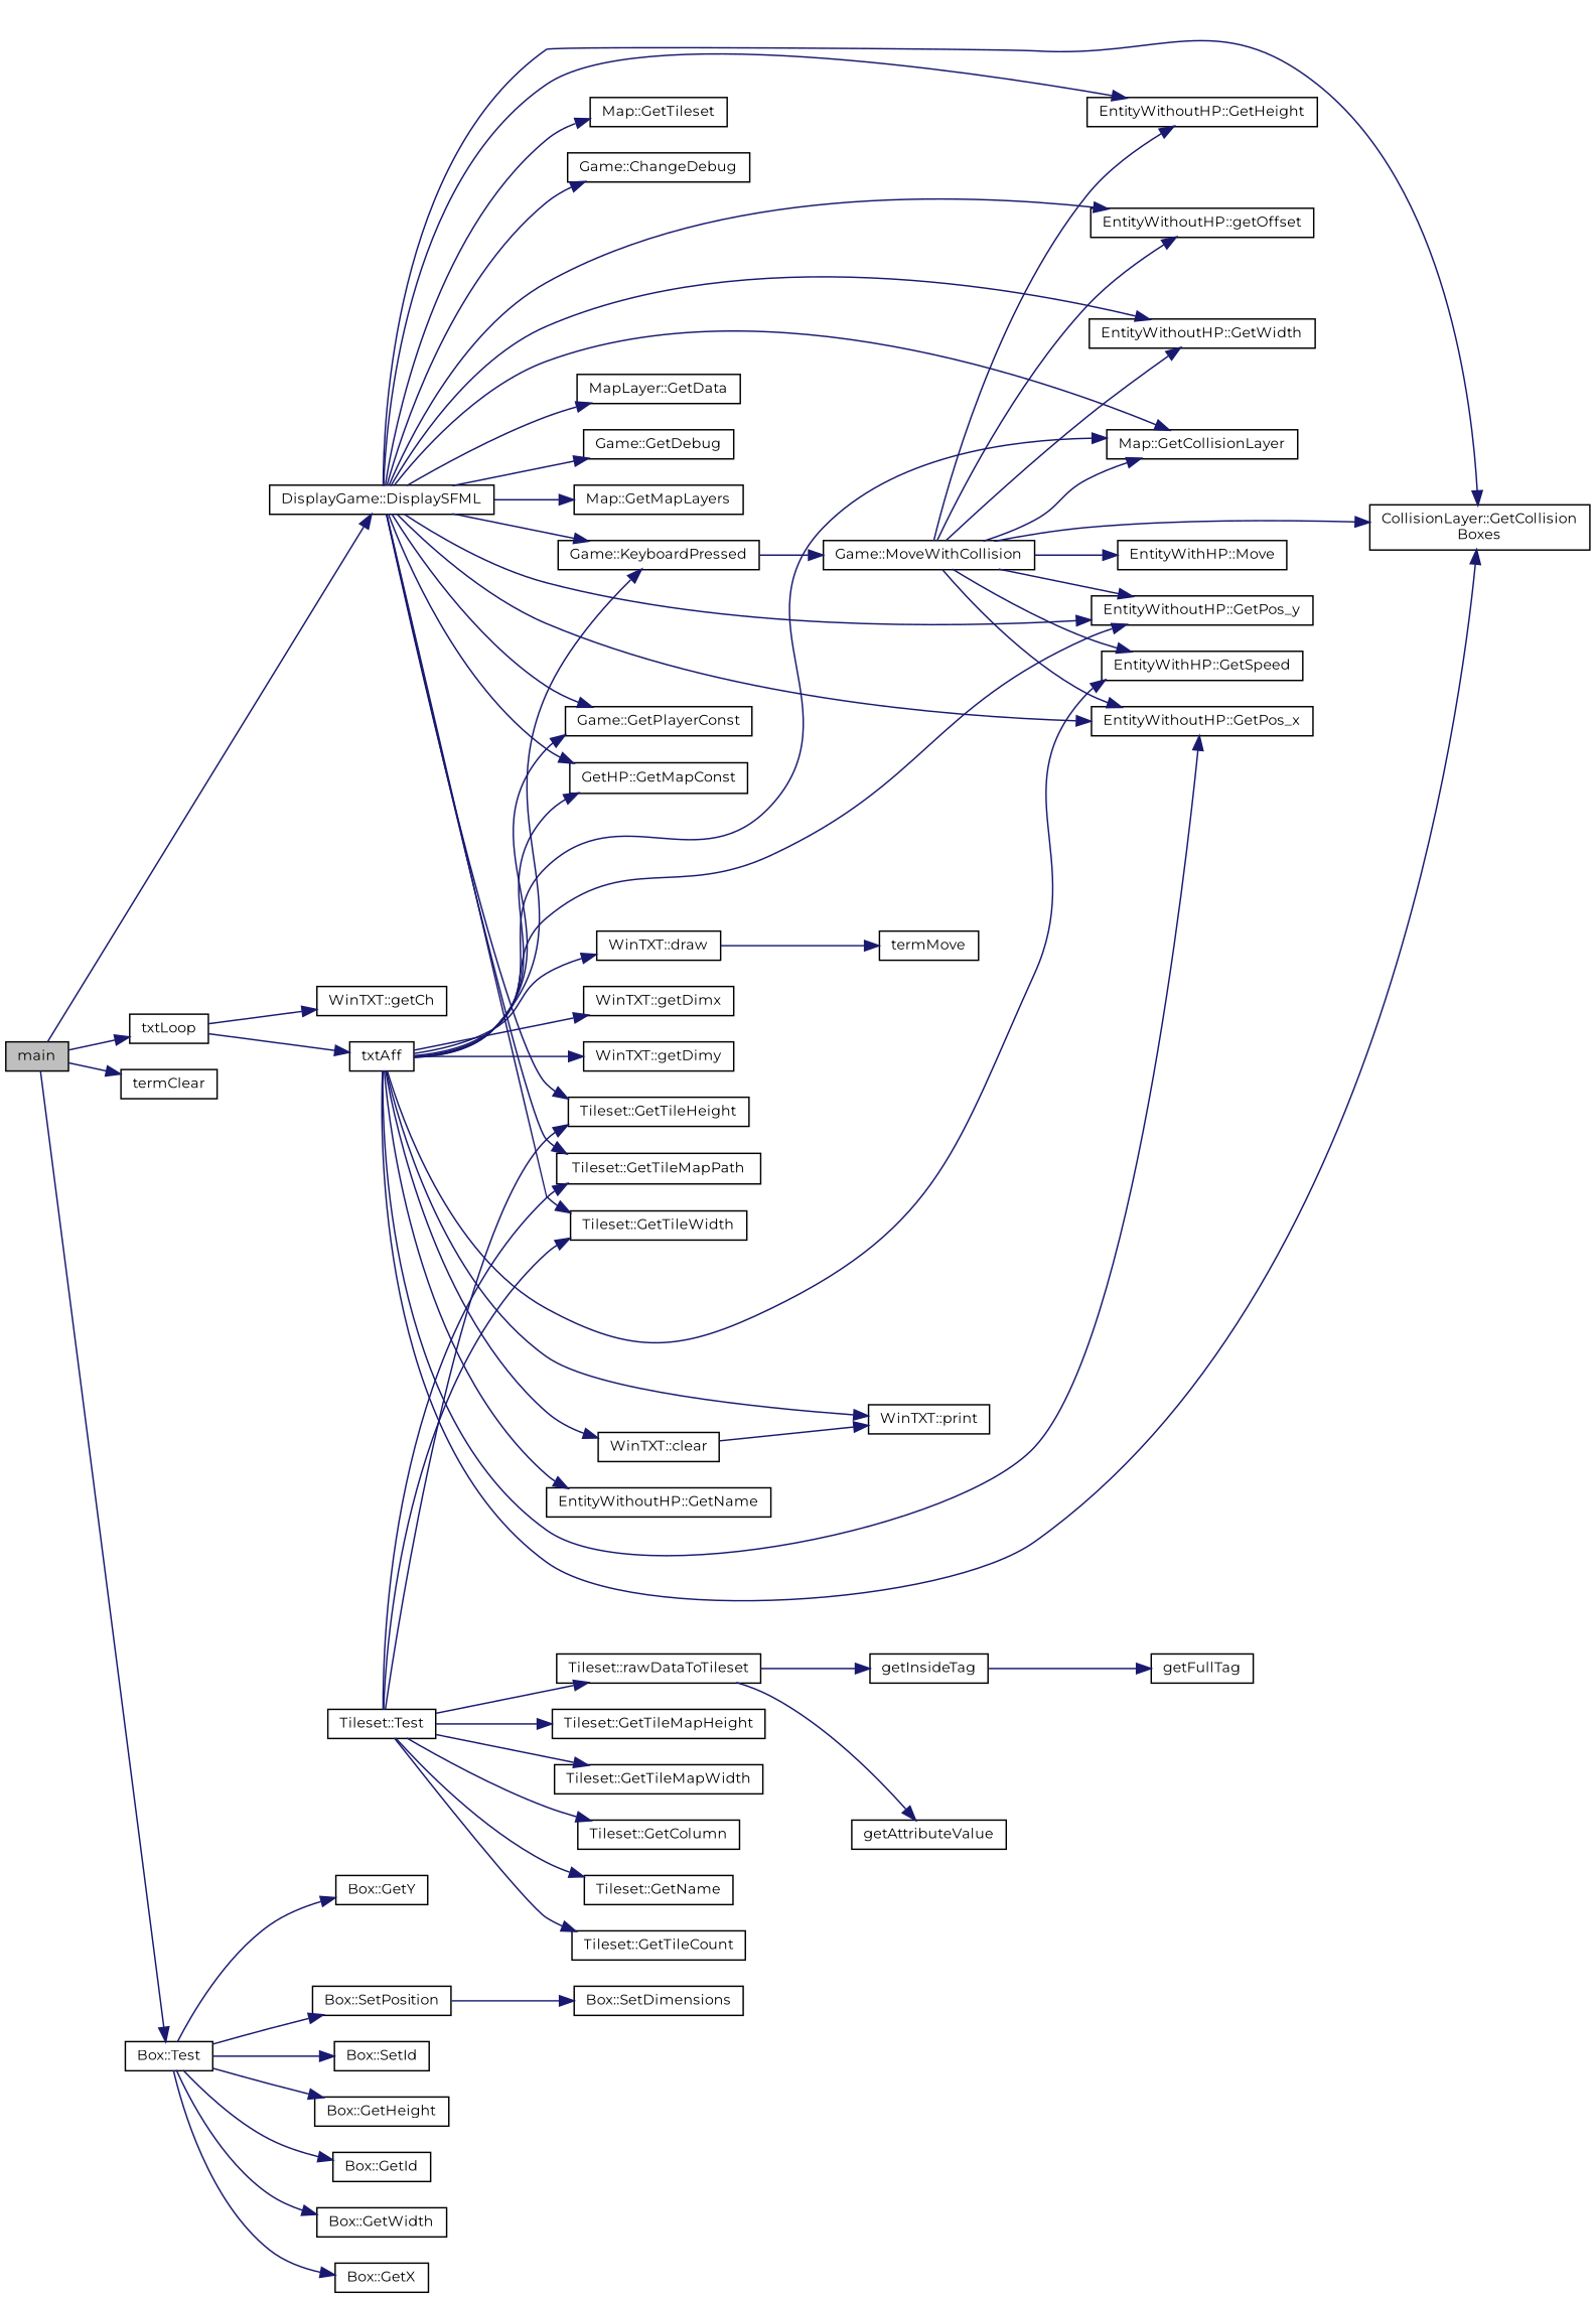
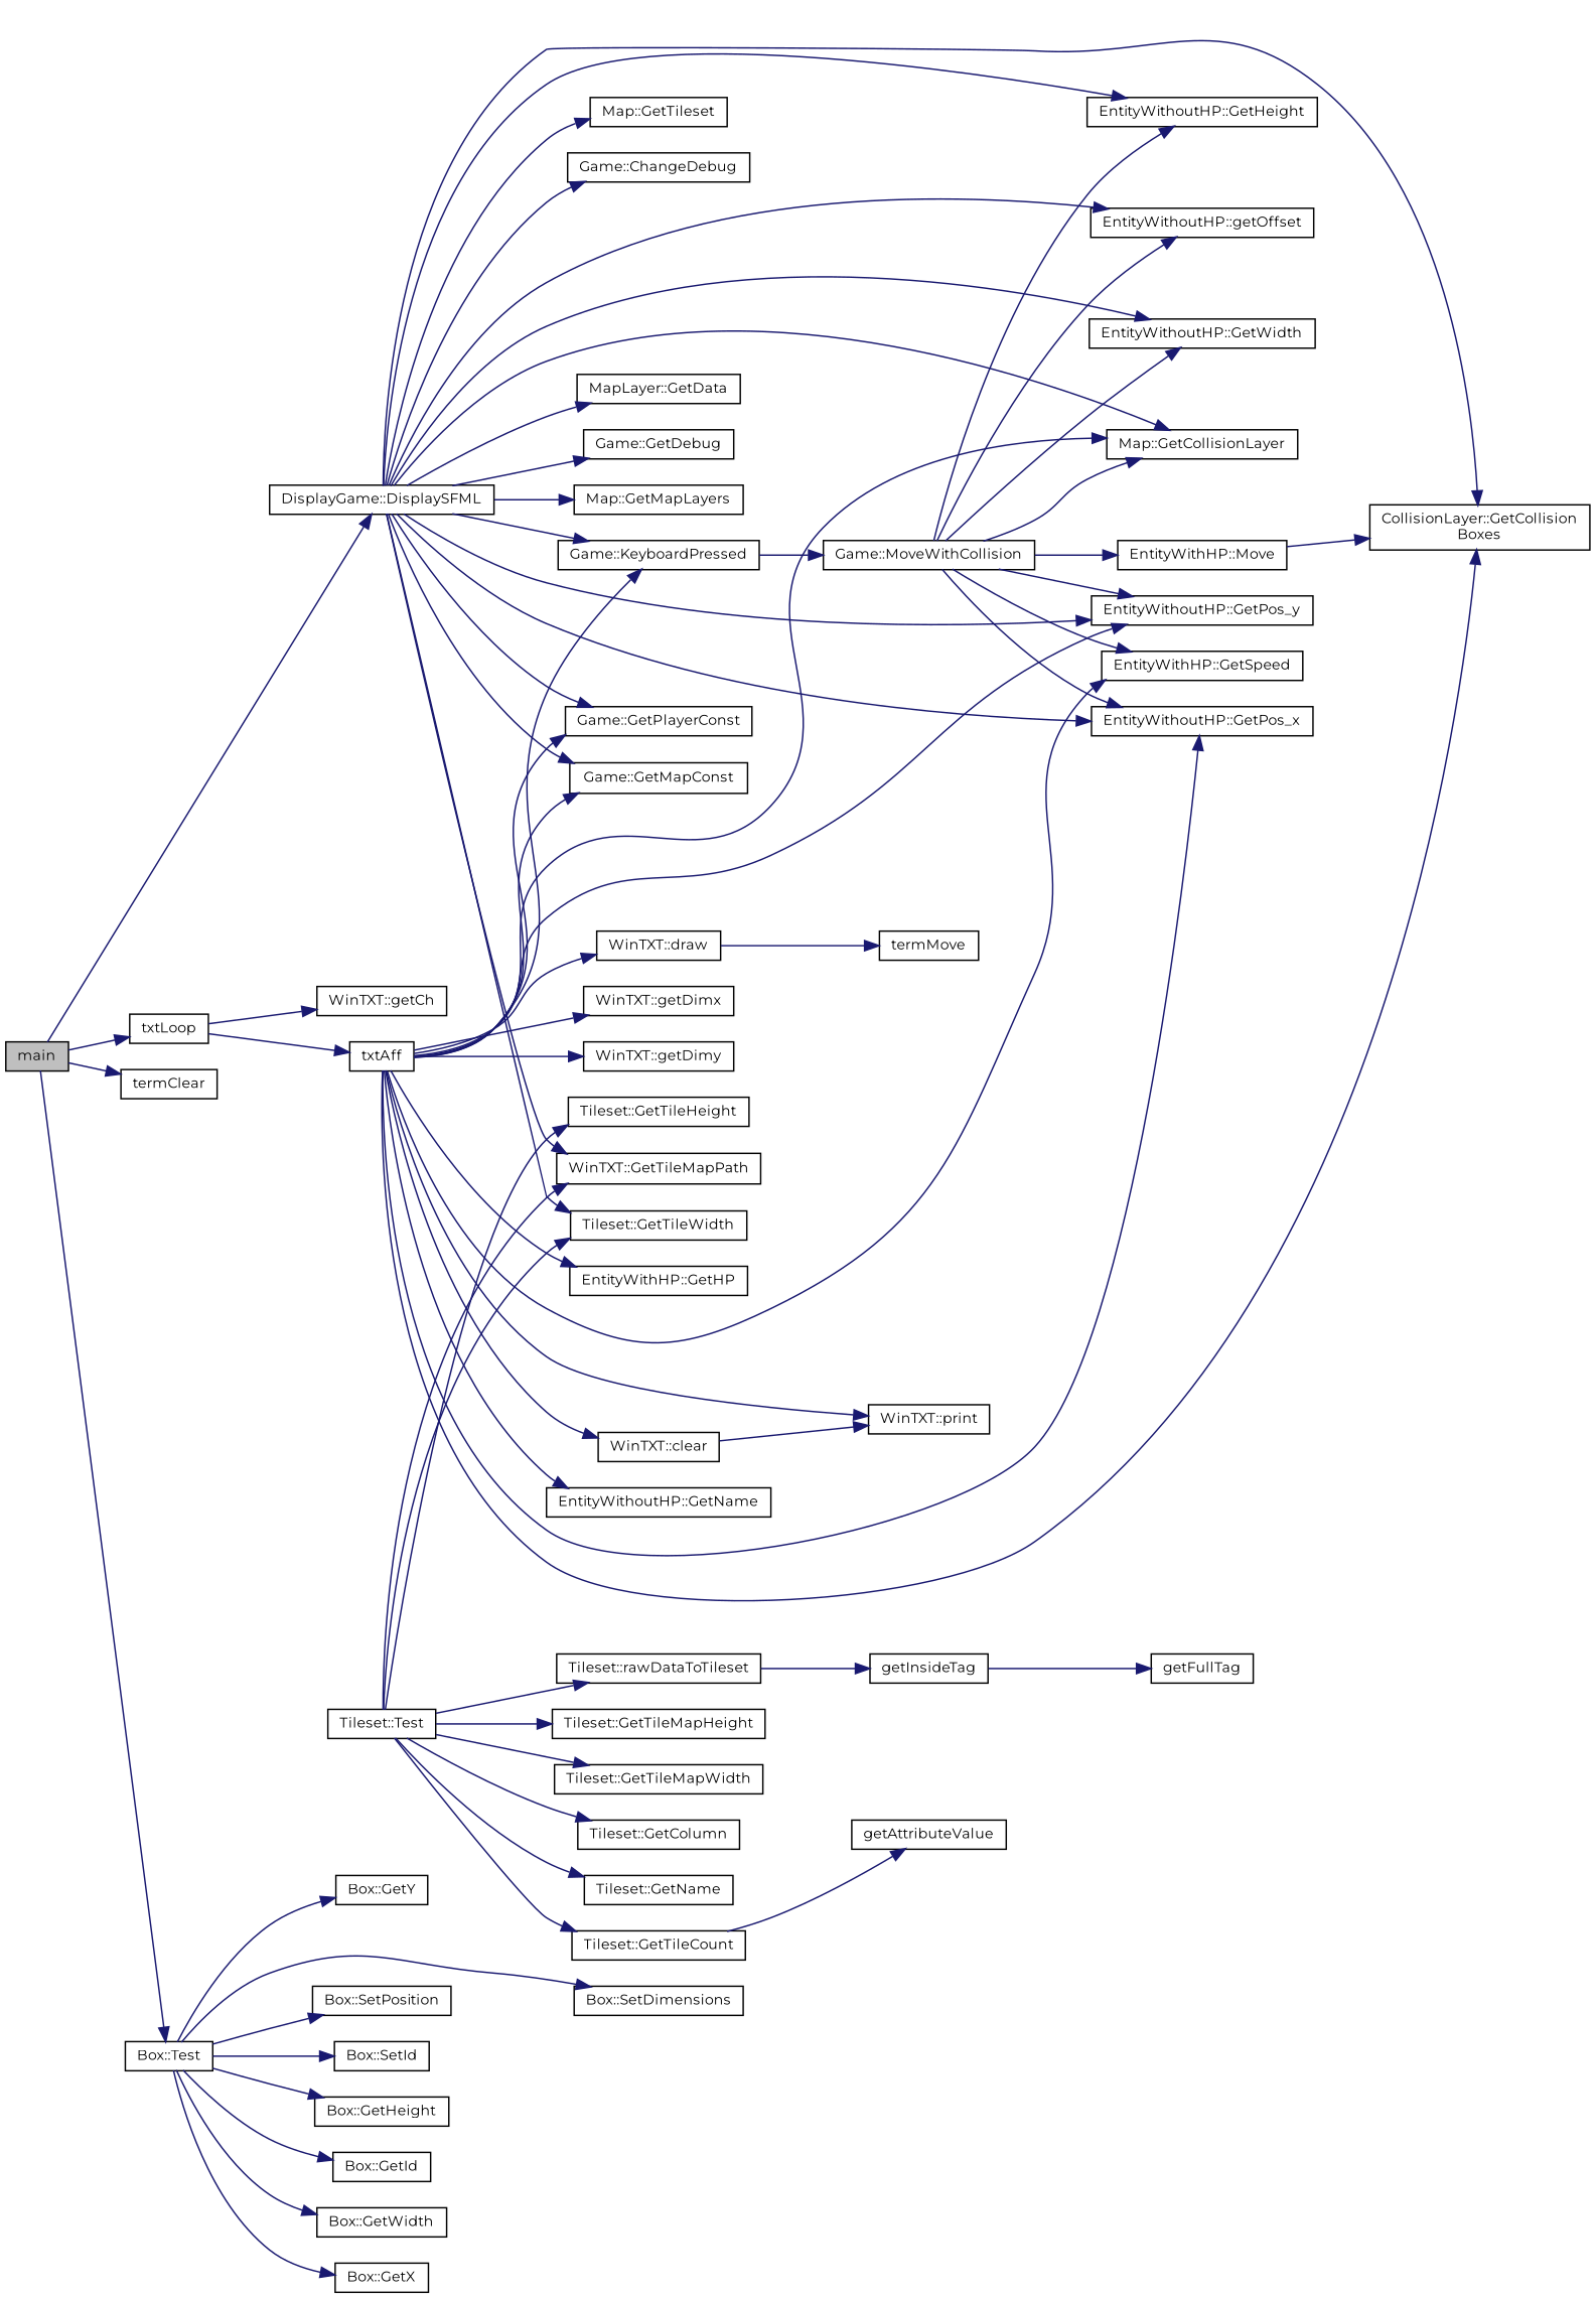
  digraph {
    fontname=Montserrat
    rankdir=LR
    node [color=black fontname=Montserrat fontsize=10 shape=record]
    edge [color=midnightblue fontname=Montserrat fontsize=10 labelfontname=Helvetica labelfontsize=10 style=solid]
    n1 [fillcolor=grey75 fontcolor=black height=0.2 label=main style=filled width=0.4]
    n2 [height=0.2 label="DisplayGame::DisplaySFML" width=0.4]
    n3 [height=0.2 label=termClear width=0.4]
    n4 [height=0.2 label="Box::Test" width=0.4]
    n5 [height=0.2 label=txtLoop width=0.4]
    n6 [height=0.2 label="Game::ChangeDebug" width=0.4]
    n7 [height=0.2 label="CollisionLayer::GetCollision\lBoxes" width=0.4]
    n8 [height=0.2 label="Map::GetCollisionLayer" width=0.4]
    n9 [height=0.2 label="MapLayer::GetData" width=0.4]
    n10 [height=0.2 label="Game::GetDebug" width=0.4]
    n11 [height=0.2 label="EntityWithoutHP::GetHeight" width=0.4]
-   n12 [height=0.2 label="GetHP::GetMapConst" width=0.4]
+   n12 [height=0.2 label="Game::GetMapConst" width=0.4]
    n13 [height=0.2 label="Map::GetMapLayers" width=0.4]
    n14 [height=0.2 label="EntityWithoutHP::getOffset" width=0.4]
    n15 [height=0.2 label="Game::GetPlayerConst" width=0.4]
    n16 [height=0.2 label="EntityWithoutHP::GetPos_x" width=0.4]
    n17 [height=0.2 label="EntityWithoutHP::GetPos_y" width=0.4]
    n18 [height=0.2 label="Tileset::GetTileHeight" width=0.4]
-   n19 [height=0.2 label="Tileset::GetTileMapPath" width=0.4]
+   n19 [height=0.2 label="WinTXT::GetTileMapPath" width=0.4]
    n20 [height=0.2 label="Map::GetTileset" width=0.4]
    n21 [height=0.2 label="Tileset::GetTileWidth" width=0.4]
    n22 [height=0.2 label="EntityWithoutHP::GetWidth" width=0.4]
    n23 [height=0.2 label="Game::KeyboardPressed" width=0.4]
    n24 [height=0.2 label="Box::GetHeight" width=0.4]
    n25 [height=0.2 label="Box::GetId" width=0.4]
    n26 [height=0.2 label="Box::GetWidth" width=0.4]
    n27 [height=0.2 label="Box::GetX" width=0.4]
    n28 [height=0.2 label="Box::GetY" width=0.4]
    n29 [height=0.2 label="Box::SetDimensions" width=0.4]
    n30 [height=0.2 label="Box::SetId" width=0.4]
    n31 [height=0.2 label="Box::SetPosition" width=0.4]
    n32 [height=0.2 label="Tileset::Test" width=0.4]
    n33 [height=0.2 label="Tileset::GetColumn" width=0.4]
    n34 [height=0.2 label="Tileset::GetName" width=0.4]
    n35 [height=0.2 label="Tileset::GetTileCount" width=0.4]
    n36 [height=0.2 label="Tileset::GetTileMapHeight" width=0.4]
    n37 [height=0.2 label="Tileset::GetTileMapWidth" width=0.4]
    n38 [height=0.2 label="Tileset::rawDataToTileset" width=0.4]
    n39 [height=0.2 label="WinTXT::getCh" width=0.4]
    n40 [height=0.2 label=txtAff width=0.4]
    n41 [height=0.2 label="Game::MoveWithCollision" width=0.4]
    n42 [height=0.2 label="EntityWithHP::GetSpeed" width=0.4]
    n43 [height=0.2 label="EntityWithHP::Move" width=0.4]
    n44 [height=0.2 label=getAttributeValue width=0.4]
    n45 [height=0.2 label=getInsideTag width=0.4]
    n46 [height=0.2 label=getFullTag width=0.4]
    n47 [height=0.2 label="WinTXT::clear" width=0.4]
    n48 [height=0.2 label="WinTXT::print" width=0.4]
    n49 [height=0.2 label="WinTXT::draw" width=0.4]
    n50 [height=0.2 label="WinTXT::getDimx" width=0.4]
    n51 [height=0.2 label="WinTXT::getDimy" width=0.4]
+   n52 [height=0.2 label="EntityWithHP::GetHP" width=0.4]
    n53 [height=0.2 label="EntityWithoutHP::GetName" width=0.4]
    n54 [height=0.2 label=termMove width=0.4]
    n1 -> n2
    n1 -> n3
    n1 -> n4
    n1 -> n5
    n2 -> n6
    n2 -> n7
    n2 -> n8
    n2 -> n9
    n2 -> n10
    n2 -> n11
    n2 -> n12
    n2 -> n13
    n2 -> n14
    n2 -> n15
    n2 -> n16
    n2 -> n17
-   n2 -> n18
    n2 -> n19
    n2 -> n20
    n2 -> n21
    n2 -> n22
    n2 -> n23
    n4 -> n24
    n4 -> n25
    n4 -> n26
    n4 -> n27
    n4 -> n28
-   n31 -> n29
+   n4 -> n29
    n4 -> n30
    n4 -> n31
    n5 -> n39
    n5 -> n40
    n23 -> n41
    n32 -> n18
    n32 -> n19
    n32 -> n21
    n32 -> n33
    n32 -> n34
    n32 -> n35
    n32 -> n36
    n32 -> n37
    n32 -> n38
-   n38 -> n44
+   n35 -> n44
    n38 -> n45
    n40 -> n7
    n40 -> n8
    n40 -> n12
    n40 -> n15
    n40 -> n16
    n40 -> n17
    n40 -> n23
    n40 -> n42
    n40 -> n47
    n40 -> n48
    n40 -> n49
    n40 -> n50
    n40 -> n51
+   n40 -> n52
    n40 -> n53
-   n41 -> n7
+   n43 -> n7
    n41 -> n8
    n41 -> n11
    n41 -> n14
    n41 -> n16
    n41 -> n17
    n41 -> n22
    n41 -> n42
    n41 -> n43
    n45 -> n46
    n47 -> n48
    n49 -> n54
  }
